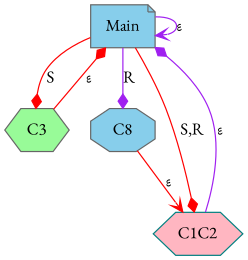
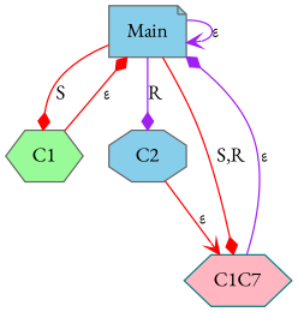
  digraph {
    fontname="EB Garamond"
    node [color=gray40 fillcolor=skyblue fontname="EB Garamond" shape=hexagon style=filled]
    edge [arrowhead=diamond color=red fontname="EB Garamond"]
    Main [shape=note]
-   C1 [fillcolor=palegreen label=C3]
-   C2 [shape=octagon label=C8]
-   C1C2 [color=teal fillcolor=lightpink]
+   C1 [fillcolor=palegreen]
+   C2 [shape=octagon]
+   C1C2 [color=teal fillcolor=lightpink label=C1C7]
    Main -> Main [arrowhead=vee color=purple label="&epsilon;"]
    Main -> C1 [label=S]
    Main -> C2 [color=purple label=R]
    Main -> C1C2 [label="S,R"]
    C1 -> Main [label="&epsilon;"]
    C2 -> C1C2 [arrowhead=vee label="&epsilon;"]
    C1C2 -> Main [color=purple label="&epsilon;"]
  }
